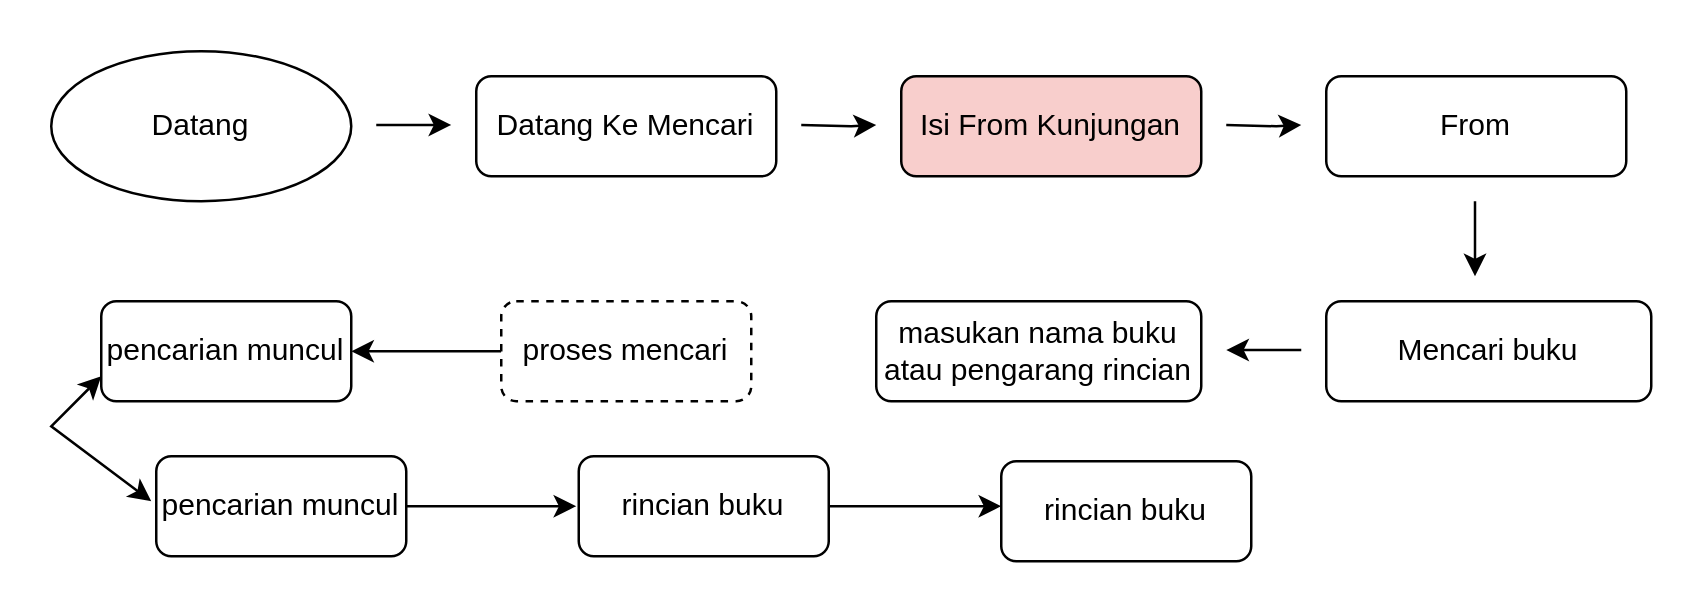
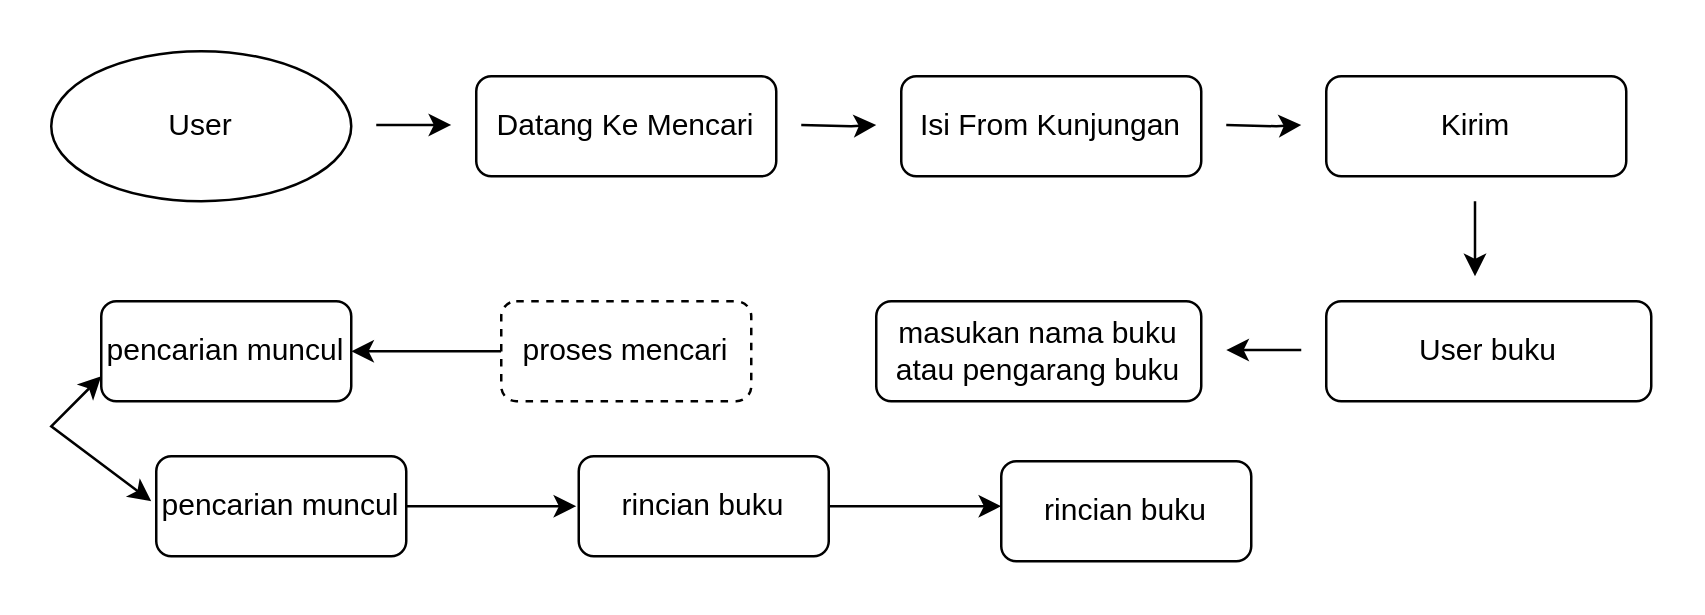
  <mxCell id="0" />
  <mxCell id="1" parent="0" />
- <mxCell id="2" value="Datang" style="ellipse;whiteSpace=wrap;html=1;" vertex="1" parent="1"><mxGeometry x="20" y="20" width="120" height="60" as="geometry" /></mxCell>
+ <mxCell id="2" value="User" style="ellipse;whiteSpace=wrap;html=1;" vertex="1" parent="1"><mxGeometry x="20" y="20" width="120" height="60" as="geometry" /></mxCell>
  <mxCell id="3" value="" style="endArrow=classic;html=1;rounded=0;" edge="1" parent="1"><mxGeometry width="50" height="50" relative="1" as="geometry"><mxPoint x="150" y="49.5" as="sourcePoint" /><mxPoint x="180" y="50" as="targetPoint" /><Array as="points"><mxPoint x="180" y="49.5" /></Array></mxGeometry></mxCell>
  <mxCell id="4" value="Datang Ke Mencari" style="rounded=1;whiteSpace=wrap;html=1;" vertex="1" parent="1"><mxGeometry x="190" y="30" width="120" height="40" as="geometry" /></mxCell>
  <mxCell id="5" value="" style="endArrow=classic;html=1;rounded=0;" edge="1" parent="1"><mxGeometry width="50" height="50" relative="1" as="geometry"><mxPoint x="320" y="49.5" as="sourcePoint" /><mxPoint x="350" y="50" as="targetPoint" /><Array as="points"><mxPoint x="340" y="50" /><mxPoint x="350" y="49.5" /></Array></mxGeometry></mxCell>
- <mxCell id="6" value="Isi From Kunjungan" style="rounded=1;whiteSpace=wrap;html=1;fillColor=#f8cecc;" vertex="1" parent="1"><mxGeometry x="360" y="30" width="120" height="40" as="geometry" /></mxCell>
- <mxCell id="7" value="From" style="rounded=1;whiteSpace=wrap;html=1;" vertex="1" parent="1"><mxGeometry x="530" y="30" width="120" height="40" as="geometry" /></mxCell>
+ <mxCell id="6" value="Isi From Kunjungan" style="rounded=1;whiteSpace=wrap;html=1;" vertex="1" parent="1"><mxGeometry x="360" y="30" width="120" height="40" as="geometry" /></mxCell>
+ <mxCell id="7" value="Kirim" style="rounded=1;whiteSpace=wrap;html=1;" vertex="1" parent="1"><mxGeometry x="530" y="30" width="120" height="40" as="geometry" /></mxCell>
  <mxCell id="8" value="" style="endArrow=classic;html=1;rounded=0;" edge="1" parent="1"><mxGeometry width="50" height="50" relative="1" as="geometry"><mxPoint x="490" y="49.5" as="sourcePoint" /><mxPoint x="520" y="50" as="targetPoint" /><Array as="points"><mxPoint x="510" y="50" /><mxPoint x="520" y="49.5" /></Array></mxGeometry></mxCell>
  <mxCell id="9" value="" style="endArrow=classic;html=1;rounded=0;" edge="1" parent="1"><mxGeometry width="50" height="50" relative="1" as="geometry"><mxPoint x="589.5" y="80" as="sourcePoint" /><mxPoint x="589.5" y="110" as="targetPoint" /></mxGeometry></mxCell>
- <mxCell id="10" value="Mencari buku" style="rounded=1;whiteSpace=wrap;html=1;" vertex="1" parent="1"><mxGeometry x="530" y="120" width="130" height="40" as="geometry" /></mxCell>
+ <mxCell id="10" value="User buku" style="rounded=1;whiteSpace=wrap;html=1;" vertex="1" parent="1"><mxGeometry x="530" y="120" width="130" height="40" as="geometry" /></mxCell>
  <mxCell id="11" value="" style="endArrow=classic;html=1;rounded=0;" edge="1" parent="1"><mxGeometry width="50" height="50" relative="1" as="geometry"><mxPoint x="520" y="139.5" as="sourcePoint" /><mxPoint x="490" y="139.5" as="targetPoint" /></mxGeometry></mxCell>
- <mxCell id="12" value="masukan nama buku atau pengarang rincian" style="rounded=1;whiteSpace=wrap;html=1;" vertex="1" parent="1"><mxGeometry x="350" y="120" width="130" height="40" as="geometry" /></mxCell>
+ <mxCell id="12" value="masukan nama buku atau pengarang buku" style="rounded=1;whiteSpace=wrap;html=1;" vertex="1" parent="1"><mxGeometry x="350" y="120" width="130" height="40" as="geometry" /></mxCell>
  <mxCell id="13" value="" style="edgeStyle=orthogonalEdgeStyle;rounded=0;orthogonalLoop=1;jettySize=auto;html=1;" edge="1" parent="1" source="14"><mxGeometry relative="1" as="geometry"><mxPoint x="140" y="140" as="targetPoint" /></mxGeometry></mxCell>
  <mxCell id="14" value="proses mencari" style="rounded=1;whiteSpace=wrap;html=1;dashed=1;" vertex="1" parent="1"><mxGeometry x="200" y="120" width="100" height="40" as="geometry" /></mxCell>
  <mxCell id="15" value="pencarian muncul" style="rounded=1;whiteSpace=wrap;html=1;" vertex="1" parent="1"><mxGeometry x="40" y="120" width="100" height="40" as="geometry" /></mxCell>
  <mxCell id="16" value="" style="endArrow=classic;startArrow=classic;html=1;rounded=0;entryX=0;entryY=0.75;entryDx=0;entryDy=0;" edge="1" parent="1" target="15"><mxGeometry width="50" height="50" relative="1" as="geometry"><mxPoint x="60" y="200" as="sourcePoint" /><mxPoint x="440" y="160" as="targetPoint" /><Array as="points"><mxPoint x="20" y="170" /></Array></mxGeometry></mxCell>
  <mxCell id="17" value="" style="edgeStyle=orthogonalEdgeStyle;rounded=0;orthogonalLoop=1;jettySize=auto;html=1;" edge="1" parent="1" source="18"><mxGeometry relative="1" as="geometry"><mxPoint x="230" y="202" as="targetPoint" /></mxGeometry></mxCell>
  <mxCell id="18" value="pencarian muncul" style="rounded=1;whiteSpace=wrap;html=1;" vertex="1" parent="1"><mxGeometry x="62" y="182" width="100" height="40" as="geometry" /></mxCell>
  <mxCell id="19" value="" style="edgeStyle=orthogonalEdgeStyle;rounded=0;orthogonalLoop=1;jettySize=auto;html=1;" edge="1" parent="1" source="20"><mxGeometry relative="1" as="geometry"><mxPoint x="400" y="202" as="targetPoint" /></mxGeometry></mxCell>
  <mxCell id="20" value="rincian buku" style="rounded=1;whiteSpace=wrap;html=1;" vertex="1" parent="1"><mxGeometry x="231" y="182" width="100" height="40" as="geometry" /></mxCell>
  <mxCell id="21" value="rincian buku" style="rounded=1;whiteSpace=wrap;html=1;" vertex="1" parent="1"><mxGeometry x="400" y="184" width="100" height="40" as="geometry" /></mxCell>
